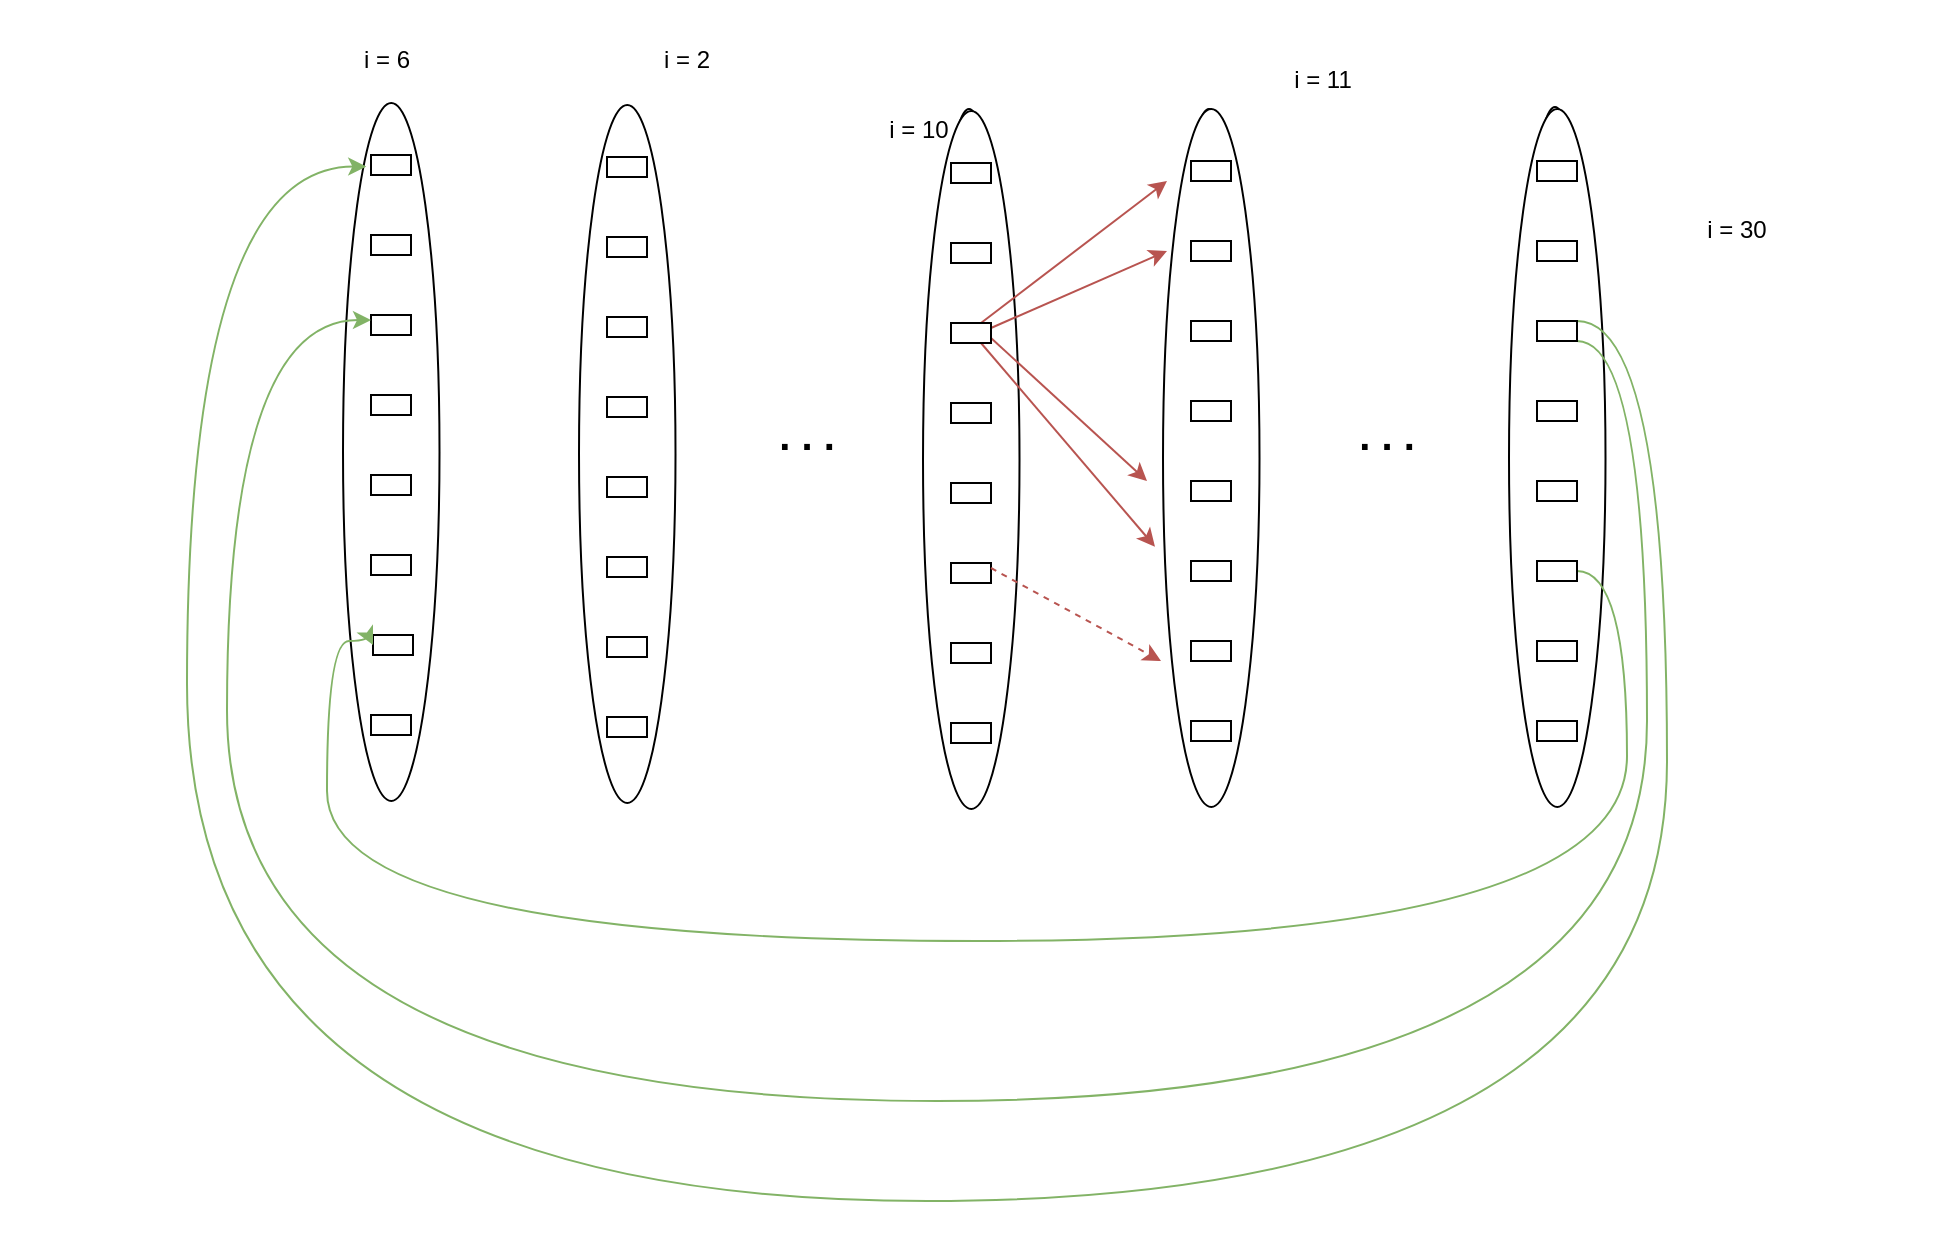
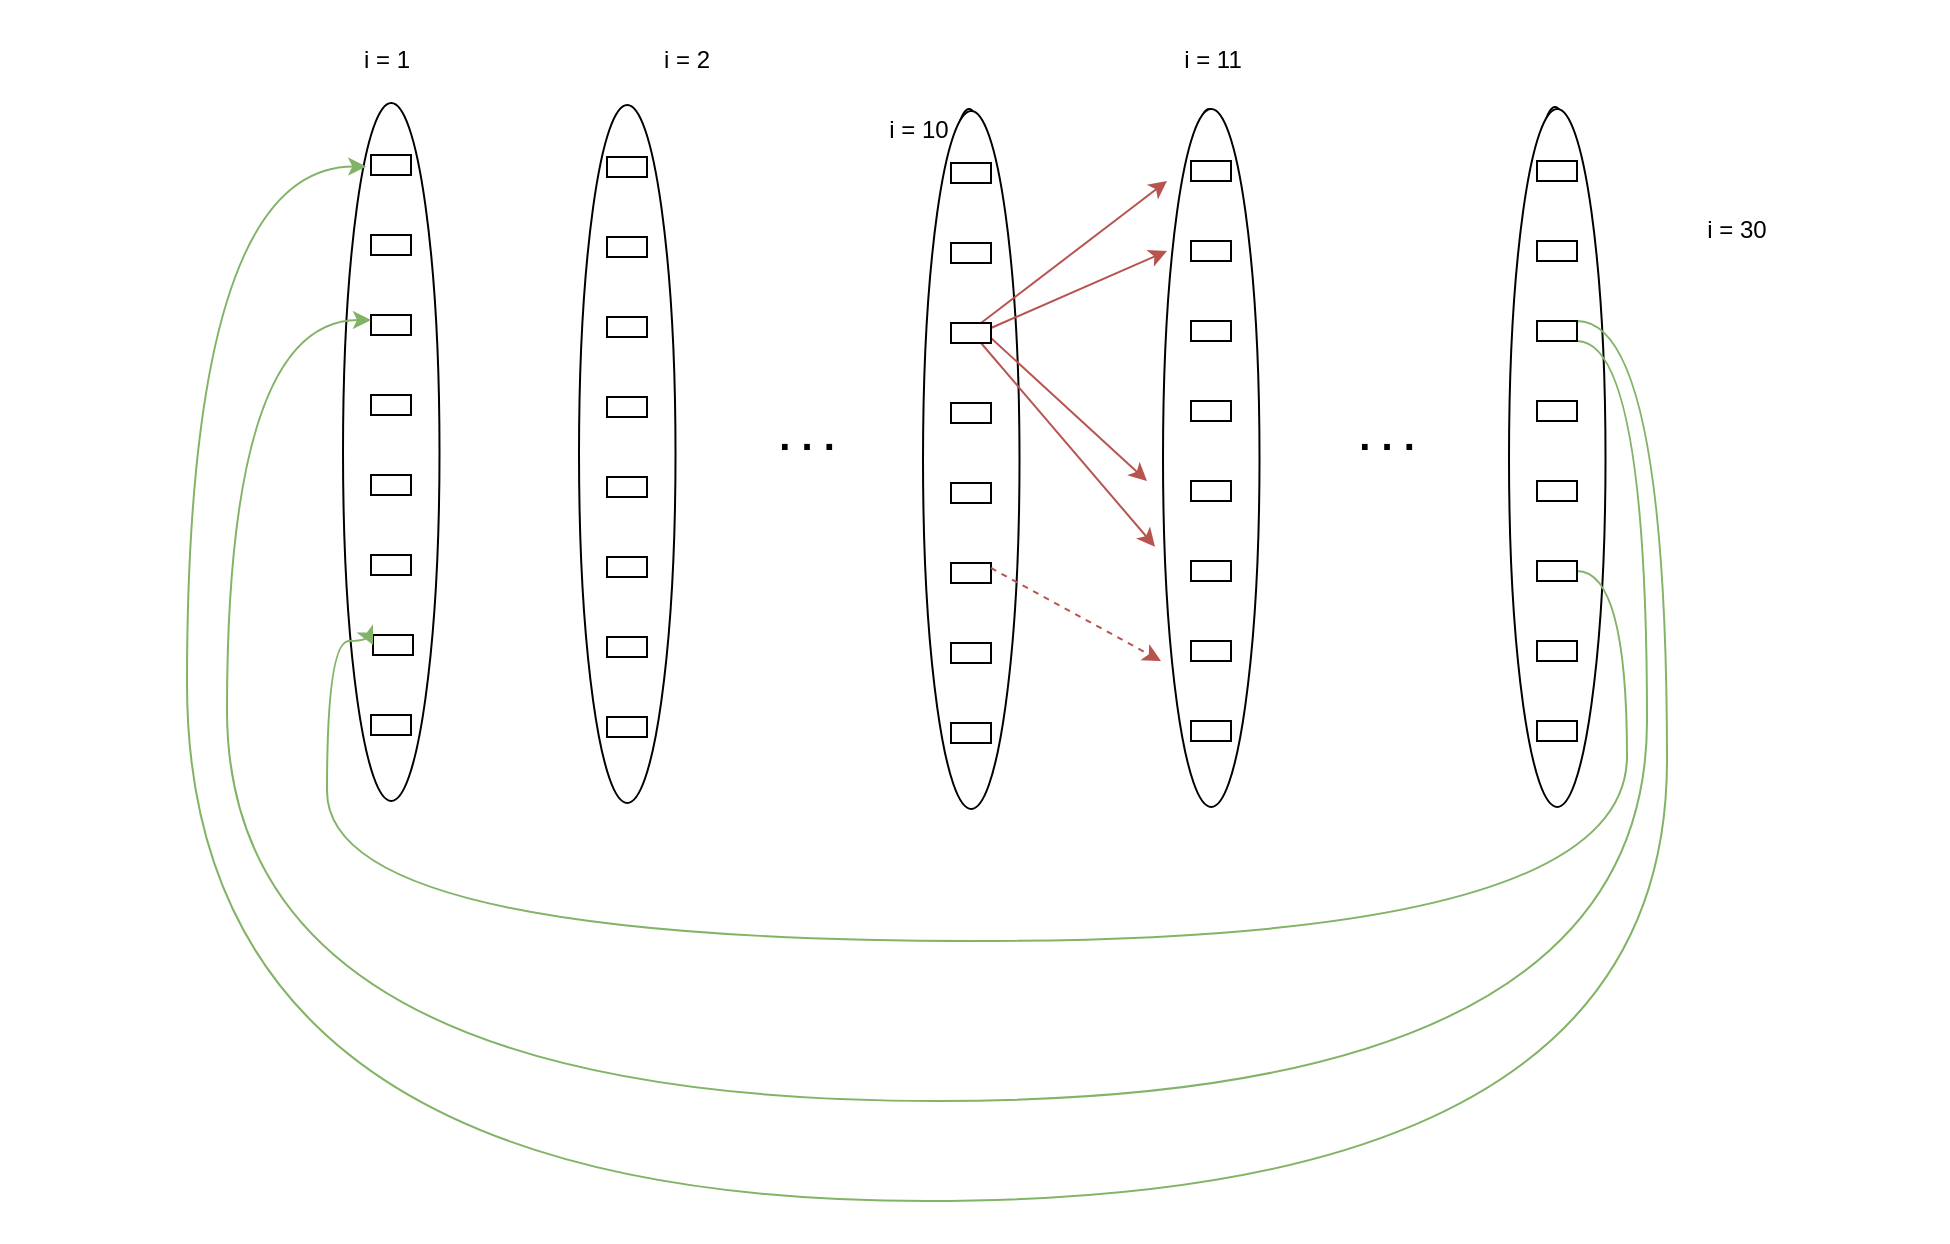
  <mxCell id="0" />
  <mxCell id="1" parent="0" />
  <mxCell id="2" value="" style="ellipse;whiteSpace=wrap;html=1;rotation=-90;" vertex="1" parent="1"><mxGeometry x="20.63" y="201.38" width="349" height="48.25" as="geometry" /></mxCell>
  <mxCell id="3" value="" style="ellipse;whiteSpace=wrap;html=1;rotation=-90;" vertex="1" parent="1"><mxGeometry x="179" y="175" width="270" height="30" as="geometry" /></mxCell>
  <mxCell id="4" value="" style="ellipse;whiteSpace=wrap;html=1;rotation=-90;" vertex="1" parent="1"><mxGeometry x="349" y="174" width="270" height="30" as="geometry" /></mxCell>
  <mxCell id="5" value="" style="ellipse;whiteSpace=wrap;html=1;rotation=-90;" vertex="1" parent="1"><mxGeometry x="469" y="174" width="270" height="30" as="geometry" /></mxCell>
  <mxCell id="6" value="" style="ellipse;whiteSpace=wrap;html=1;rotation=-90;" vertex="1" parent="1"><mxGeometry x="642" y="173" width="270" height="30" as="geometry" /></mxCell>
  <mxCell id="7" value="" style="rounded=0;whiteSpace=wrap;html=1;" vertex="1" parent="1"><mxGeometry x="185" y="77" width="20" height="10" as="geometry" /></mxCell>
  <mxCell id="8" value="" style="rounded=0;whiteSpace=wrap;html=1;" vertex="1" parent="1"><mxGeometry x="185" y="117" width="20" height="10" as="geometry" /></mxCell>
  <mxCell id="9" value="" style="rounded=0;whiteSpace=wrap;html=1;" vertex="1" parent="1"><mxGeometry x="185" y="157" width="20" height="10" as="geometry" /></mxCell>
  <mxCell id="10" value="" style="rounded=0;whiteSpace=wrap;html=1;" vertex="1" parent="1"><mxGeometry x="185" y="197" width="20" height="10" as="geometry" /></mxCell>
  <mxCell id="11" value="" style="rounded=0;whiteSpace=wrap;html=1;" vertex="1" parent="1"><mxGeometry x="185" y="237" width="20" height="10" as="geometry" /></mxCell>
  <mxCell id="12" value="" style="rounded=0;whiteSpace=wrap;html=1;" vertex="1" parent="1"><mxGeometry x="185" y="277" width="20" height="10" as="geometry" /></mxCell>
  <mxCell id="13" value="" style="rounded=0;whiteSpace=wrap;html=1;" vertex="1" parent="1"><mxGeometry x="186" y="317" width="20" height="10" as="geometry" /></mxCell>
  <mxCell id="14" value="" style="rounded=0;whiteSpace=wrap;html=1;" vertex="1" parent="1"><mxGeometry x="185" y="357" width="20" height="10" as="geometry" /></mxCell>
  <mxCell id="15" value="" style="ellipse;whiteSpace=wrap;html=1;rotation=-90;" vertex="1" parent="1"><mxGeometry x="138.63" y="202.38" width="349" height="48.25" as="geometry" /></mxCell>
  <mxCell id="16" value="" style="rounded=0;whiteSpace=wrap;html=1;" vertex="1" parent="1"><mxGeometry x="303" y="78" width="20" height="10" as="geometry" /></mxCell>
  <mxCell id="17" value="" style="rounded=0;whiteSpace=wrap;html=1;" vertex="1" parent="1"><mxGeometry x="303" y="118" width="20" height="10" as="geometry" /></mxCell>
  <mxCell id="18" value="" style="rounded=0;whiteSpace=wrap;html=1;" vertex="1" parent="1"><mxGeometry x="303" y="158" width="20" height="10" as="geometry" /></mxCell>
  <mxCell id="19" value="" style="rounded=0;whiteSpace=wrap;html=1;" vertex="1" parent="1"><mxGeometry x="303" y="198" width="20" height="10" as="geometry" /></mxCell>
  <mxCell id="20" value="" style="rounded=0;whiteSpace=wrap;html=1;" vertex="1" parent="1"><mxGeometry x="303" y="238" width="20" height="10" as="geometry" /></mxCell>
  <mxCell id="21" value="" style="rounded=0;whiteSpace=wrap;html=1;" vertex="1" parent="1"><mxGeometry x="303" y="278" width="20" height="10" as="geometry" /></mxCell>
  <mxCell id="22" value="" style="rounded=0;whiteSpace=wrap;html=1;" vertex="1" parent="1"><mxGeometry x="303" y="318" width="20" height="10" as="geometry" /></mxCell>
  <mxCell id="23" value="" style="rounded=0;whiteSpace=wrap;html=1;" vertex="1" parent="1"><mxGeometry x="303" y="358" width="20" height="10" as="geometry" /></mxCell>
  <mxCell id="24" value="" style="ellipse;whiteSpace=wrap;html=1;rotation=-90;" vertex="1" parent="1"><mxGeometry x="310.63" y="205.38" width="349" height="48.25" as="geometry" /></mxCell>
  <mxCell id="25" value="" style="rounded=0;whiteSpace=wrap;html=1;" vertex="1" parent="1"><mxGeometry x="475" y="81" width="20" height="10" as="geometry" /></mxCell>
  <mxCell id="26" value="" style="rounded=0;whiteSpace=wrap;html=1;" vertex="1" parent="1"><mxGeometry x="475" y="121" width="20" height="10" as="geometry" /></mxCell>
  <mxCell id="27" style="edgeStyle=none;rounded=0;orthogonalLoop=1;jettySize=auto;html=1;exitX=0.75;exitY=0;exitDx=0;exitDy=0;fillColor=#f8cecc;strokeColor=#b85450;" edge="1" parent="1" source="31"><mxGeometry relative="1" as="geometry"><mxPoint x="583" y="90" as="targetPoint" /></mxGeometry></mxCell>
  <mxCell id="28" style="edgeStyle=none;rounded=0;orthogonalLoop=1;jettySize=auto;html=1;exitX=1;exitY=0.25;exitDx=0;exitDy=0;fillColor=#f8cecc;strokeColor=#b85450;" edge="1" parent="1" source="31"><mxGeometry relative="1" as="geometry"><mxPoint x="583" y="125" as="targetPoint" /></mxGeometry></mxCell>
  <mxCell id="29" style="edgeStyle=none;rounded=0;orthogonalLoop=1;jettySize=auto;html=1;exitX=1;exitY=0.75;exitDx=0;exitDy=0;fillColor=#f8cecc;strokeColor=#b85450;" edge="1" parent="1" source="31"><mxGeometry relative="1" as="geometry"><mxPoint x="573" y="240" as="targetPoint" /></mxGeometry></mxCell>
  <mxCell id="30" style="edgeStyle=none;rounded=0;orthogonalLoop=1;jettySize=auto;html=1;exitX=0.75;exitY=1;exitDx=0;exitDy=0;entryX=0.373;entryY=-0.083;entryDx=0;entryDy=0;entryPerimeter=0;fillColor=#f8cecc;strokeColor=#b85450;" edge="1" parent="1" source="31" target="37"><mxGeometry relative="1" as="geometry" /></mxCell>
  <mxCell id="31" value="" style="rounded=0;whiteSpace=wrap;html=1;" vertex="1" parent="1"><mxGeometry x="475" y="161" width="20" height="10" as="geometry" /></mxCell>
  <mxCell id="32" value="" style="rounded=0;whiteSpace=wrap;html=1;" vertex="1" parent="1"><mxGeometry x="475" y="201" width="20" height="10" as="geometry" /></mxCell>
  <mxCell id="33" value="" style="rounded=0;whiteSpace=wrap;html=1;" vertex="1" parent="1"><mxGeometry x="475" y="241" width="20" height="10" as="geometry" /></mxCell>
  <mxCell id="34" value="" style="rounded=0;whiteSpace=wrap;html=1;" vertex="1" parent="1"><mxGeometry x="475" y="281" width="20" height="10" as="geometry" /></mxCell>
  <mxCell id="35" value="" style="rounded=0;whiteSpace=wrap;html=1;" vertex="1" parent="1"><mxGeometry x="475" y="321" width="20" height="10" as="geometry" /></mxCell>
  <mxCell id="36" value="" style="rounded=0;whiteSpace=wrap;html=1;" vertex="1" parent="1"><mxGeometry x="475" y="361" width="20" height="10" as="geometry" /></mxCell>
  <mxCell id="37" value="" style="ellipse;whiteSpace=wrap;html=1;rotation=-90;" vertex="1" parent="1"><mxGeometry x="430.63" y="204.38" width="349" height="48.25" as="geometry" /></mxCell>
  <mxCell id="38" value="" style="rounded=0;whiteSpace=wrap;html=1;" vertex="1" parent="1"><mxGeometry x="595" y="80" width="20" height="10" as="geometry" /></mxCell>
  <mxCell id="39" value="" style="rounded=0;whiteSpace=wrap;html=1;" vertex="1" parent="1"><mxGeometry x="595" y="120" width="20" height="10" as="geometry" /></mxCell>
  <mxCell id="40" value="" style="rounded=0;whiteSpace=wrap;html=1;" vertex="1" parent="1"><mxGeometry x="595" y="160" width="20" height="10" as="geometry" /></mxCell>
  <mxCell id="41" value="" style="rounded=0;whiteSpace=wrap;html=1;" vertex="1" parent="1"><mxGeometry x="595" y="200" width="20" height="10" as="geometry" /></mxCell>
  <mxCell id="42" value="" style="rounded=0;whiteSpace=wrap;html=1;" vertex="1" parent="1"><mxGeometry x="595" y="240" width="20" height="10" as="geometry" /></mxCell>
  <mxCell id="43" style="edgeStyle=none;rounded=0;orthogonalLoop=1;jettySize=auto;html=1;exitX=1;exitY=0.25;exitDx=0;exitDy=0;dashed=1;fillColor=#f8cecc;strokeColor=#b85450;" edge="1" parent="1" source="34"><mxGeometry relative="1" as="geometry"><mxPoint x="500" y="285" as="sourcePoint" /><mxPoint x="580" y="330" as="targetPoint" /></mxGeometry></mxCell>
  <mxCell id="44" value="" style="rounded=0;whiteSpace=wrap;html=1;" vertex="1" parent="1"><mxGeometry x="595" y="280" width="20" height="10" as="geometry" /></mxCell>
  <mxCell id="45" value="" style="rounded=0;whiteSpace=wrap;html=1;" vertex="1" parent="1"><mxGeometry x="595" y="320" width="20" height="10" as="geometry" /></mxCell>
  <mxCell id="46" value="" style="rounded=0;whiteSpace=wrap;html=1;" vertex="1" parent="1"><mxGeometry x="595" y="360" width="20" height="10" as="geometry" /></mxCell>
  <mxCell id="47" value="" style="ellipse;whiteSpace=wrap;html=1;rotation=-90;" vertex="1" parent="1"><mxGeometry x="603.63" y="204.38" width="349" height="48.25" as="geometry" /></mxCell>
  <mxCell id="48" style="rounded=0;orthogonalLoop=1;jettySize=auto;html=1;fillColor=#d5e8d4;strokeColor=#82b366;exitX=1;exitY=1;exitDx=0;exitDy=0;edgeStyle=orthogonalEdgeStyle;curved=1;entryX=0;entryY=0.25;entryDx=0;entryDy=0;exitPerimeter=0;" edge="1" parent="1" source="52" target="9"><mxGeometry relative="1" as="geometry"><mxPoint x="123" y="190" as="targetPoint" /><Array as="points"><mxPoint x="823" y="170" /><mxPoint x="823" y="550" /><mxPoint x="113" y="550" /><mxPoint x="113" y="159" /></Array></mxGeometry></mxCell>
  <mxCell id="49" value="" style="rounded=0;whiteSpace=wrap;html=1;" vertex="1" parent="1"><mxGeometry x="768" y="80" width="20" height="10" as="geometry" /></mxCell>
  <mxCell id="50" style="edgeStyle=orthogonalEdgeStyle;rounded=0;orthogonalLoop=1;jettySize=auto;html=1;exitX=1;exitY=0;exitDx=0;exitDy=0;fillColor=#d5e8d4;strokeColor=#82b366;curved=1;entryX=0.909;entryY=0.241;entryDx=0;entryDy=0;entryPerimeter=0;" edge="1" parent="1" source="52" target="2"><mxGeometry relative="1" as="geometry"><mxPoint x="143" y="70" as="targetPoint" /><Array as="points"><mxPoint x="833" y="160" /><mxPoint x="833" y="600" /><mxPoint x="93" y="600" /><mxPoint x="93" y="83" /></Array></mxGeometry></mxCell>
  <mxCell id="51" value="" style="rounded=0;whiteSpace=wrap;html=1;" vertex="1" parent="1"><mxGeometry x="768" y="120" width="20" height="10" as="geometry" /></mxCell>
  <mxCell id="52" value="" style="rounded=0;whiteSpace=wrap;html=1;" vertex="1" parent="1"><mxGeometry x="768" y="160" width="20" height="10" as="geometry" /></mxCell>
  <mxCell id="53" style="edgeStyle=orthogonalEdgeStyle;rounded=0;orthogonalLoop=1;jettySize=auto;html=1;exitX=1;exitY=0.5;exitDx=0;exitDy=0;fillColor=#d5e8d4;strokeColor=#82b366;curved=1;entryX=0;entryY=0.5;entryDx=0;entryDy=0;" edge="1" parent="1" source="56" target="13"><mxGeometry relative="1" as="geometry"><mxPoint x="143" y="320" as="targetPoint" /><Array as="points"><mxPoint x="813" y="285" /><mxPoint x="813" y="470" /><mxPoint x="163" y="470" /><mxPoint x="163" y="320" /><mxPoint x="185" y="320" /><mxPoint x="185" y="322" /></Array></mxGeometry></mxCell>
  <mxCell id="54" value="" style="rounded=0;whiteSpace=wrap;html=1;" vertex="1" parent="1"><mxGeometry x="768" y="200" width="20" height="10" as="geometry" /></mxCell>
  <mxCell id="55" value="" style="rounded=0;whiteSpace=wrap;html=1;" vertex="1" parent="1"><mxGeometry x="768" y="240" width="20" height="10" as="geometry" /></mxCell>
  <mxCell id="56" value="" style="rounded=0;whiteSpace=wrap;html=1;" vertex="1" parent="1"><mxGeometry x="768" y="280" width="20" height="10" as="geometry" /></mxCell>
  <mxCell id="57" value="" style="rounded=0;whiteSpace=wrap;html=1;" vertex="1" parent="1"><mxGeometry x="768" y="320" width="20" height="10" as="geometry" /></mxCell>
  <mxCell id="58" value="" style="rounded=0;whiteSpace=wrap;html=1;" vertex="1" parent="1"><mxGeometry x="768" y="360" width="20" height="10" as="geometry" /></mxCell>
- <mxCell id="59" value="i = 6" style="text;html=1;align=center;verticalAlign=middle;resizable=0;points=[];autosize=1;" vertex="1" parent="1"><mxGeometry x="173" y="20" width="40" height="20" as="geometry" /></mxCell>
+ <mxCell id="59" value="i = 1" style="text;html=1;align=center;verticalAlign=middle;resizable=0;points=[];autosize=1;" vertex="1" parent="1"><mxGeometry x="173" y="20" width="40" height="20" as="geometry" /></mxCell>
  <mxCell id="60" value="i = 2" style="text;html=1;align=center;verticalAlign=middle;resizable=0;points=[];autosize=1;" vertex="1" parent="1"><mxGeometry x="323" y="20" width="40" height="20" as="geometry" /></mxCell>
  <mxCell id="61" value="i = 10" style="text;html=1;align=center;verticalAlign=middle;resizable=0;points=[];autosize=1;" vertex="1" parent="1"><mxGeometry x="434" y="55" width="50" height="20" as="geometry" /></mxCell>
- <mxCell id="62" value="i = 11" style="text;html=1;align=center;verticalAlign=middle;resizable=0;points=[];autosize=1;" vertex="1" parent="1"><mxGeometry x="640.63" y="30" width="40" height="20" as="geometry" /></mxCell>
+ <mxCell id="62" value="i = 11" style="text;html=1;align=center;verticalAlign=middle;resizable=0;points=[];autosize=1;" vertex="1" parent="1"><mxGeometry x="585.63" y="20" width="40" height="20" as="geometry" /></mxCell>
  <mxCell id="63" value="i = 30" style="text;html=1;align=center;verticalAlign=middle;resizable=0;points=[];autosize=1;" vertex="1" parent="1"><mxGeometry x="843.13" y="105" width="50" height="20" as="geometry" /></mxCell>
  <mxCell id="64" value="&lt;font size=&quot;1&quot;&gt;&lt;b style=&quot;font-size: 20px&quot;&gt;. . .&lt;/b&gt;&lt;/font&gt;" style="text;html=1;align=center;verticalAlign=middle;resizable=0;points=[];autosize=1;" vertex="1" parent="1"><mxGeometry x="383" y="207" width="40" height="20" as="geometry" /></mxCell>
  <mxCell id="65" value="&lt;font size=&quot;1&quot;&gt;&lt;b style=&quot;font-size: 20px&quot;&gt;. . .&lt;/b&gt;&lt;/font&gt;" style="text;html=1;align=center;verticalAlign=middle;resizable=0;points=[];autosize=1;" vertex="1" parent="1"><mxGeometry x="673" y="207" width="40" height="20" as="geometry" /></mxCell>
